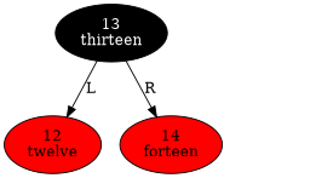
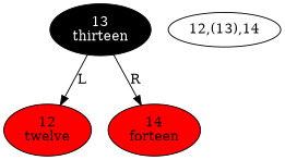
  digraph {
    node [fillcolor=red style=filled]
    n1 [fillcolor=black fontcolor=white label="13\nthirteen"]
    n2 [label="12\ntwelve"]
    n3 [label="14\nforteen"]
+   n4 [label="12,(13),14" fillcolor="" style=""]
    n1 -> n2 [label=L taildir=sw]
    n1 -> n3 [label=R taildir=se]
  }
